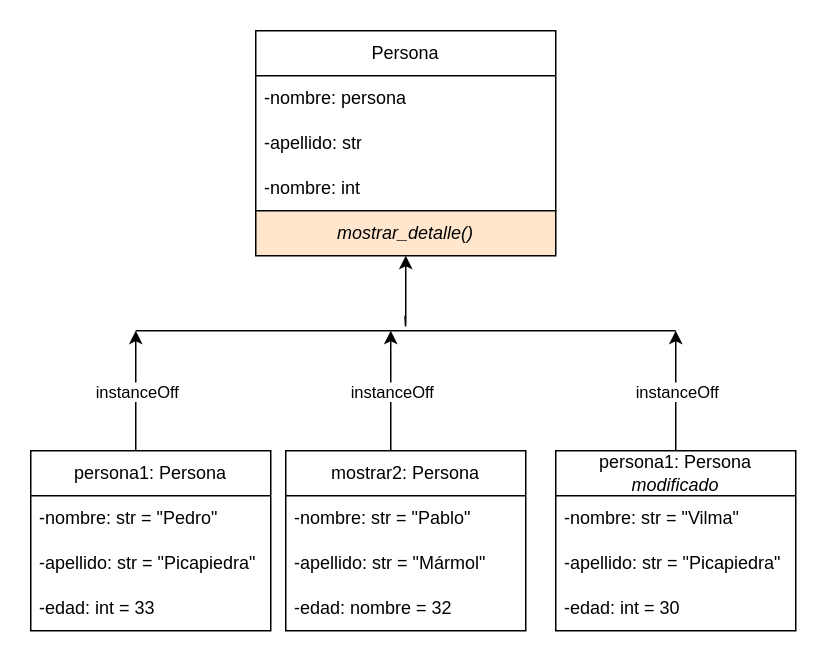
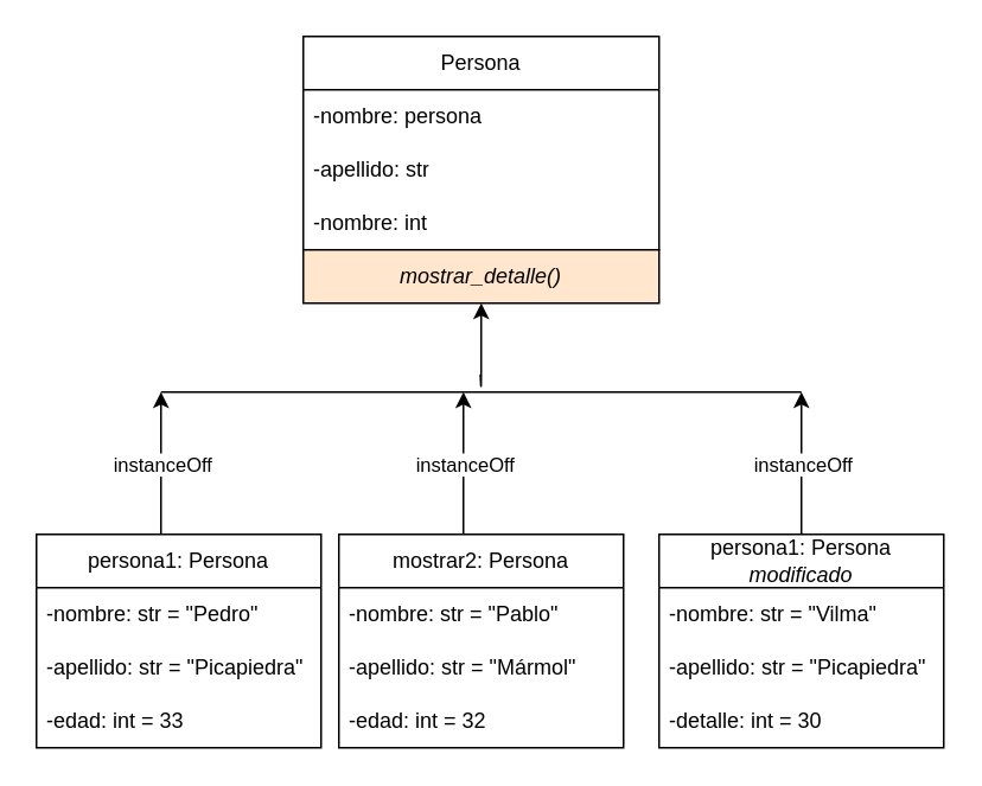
  <mxCell id="0" />
  <mxCell id="1" parent="0" />
  <mxCell id="2" value="Persona" style="swimlane;fontStyle=0;childLayout=stackLayout;horizontal=1;startSize=30;horizontalStack=0;resizeParent=1;resizeParentMax=0;resizeLast=0;collapsible=1;marginBottom=0;whiteSpace=wrap;html=1;" vertex="1" parent="1"><mxGeometry x="170" y="20" width="200" height="120" as="geometry" /></mxCell>
  <mxCell id="3" value="-nombre: persona" style="text;strokeColor=none;fillColor=none;align=left;verticalAlign=middle;spacingLeft=4;spacingRight=4;overflow=hidden;points=[[0,0.5],[1,0.5]];portConstraint=eastwest;rotatable=0;whiteSpace=wrap;html=1;" vertex="1" parent="2"><mxGeometry y="30" width="200" height="30" as="geometry" /></mxCell>
  <mxCell id="4" value="-apellido: str" style="text;strokeColor=none;fillColor=none;align=left;verticalAlign=middle;spacingLeft=4;spacingRight=4;overflow=hidden;points=[[0,0.5],[1,0.5]];portConstraint=eastwest;rotatable=0;whiteSpace=wrap;html=1;" vertex="1" parent="2"><mxGeometry y="60" width="200" height="30" as="geometry" /></mxCell>
  <mxCell id="5" value="-nombre: int" style="text;strokeColor=none;fillColor=none;align=left;verticalAlign=middle;spacingLeft=4;spacingRight=4;overflow=hidden;points=[[0,0.5],[1,0.5]];portConstraint=eastwest;rotatable=0;whiteSpace=wrap;html=1;" vertex="1" parent="2"><mxGeometry y="90" width="200" height="30" as="geometry" /></mxCell>
  <mxCell id="6" value="&lt;i&gt;mostrar_detalle()&lt;/i&gt;" style="rounded=0;whiteSpace=wrap;html=1;fillColor=#ffe6cc;" vertex="1" parent="1"><mxGeometry x="170" y="140" width="200" height="30" as="geometry" /></mxCell>
  <mxCell id="7" value="" style="endArrow=none;html=1;" edge="1" parent="1"><mxGeometry width="50" height="50" relative="1" as="geometry"><mxPoint x="90" y="220" as="sourcePoint" /><mxPoint x="450" y="220" as="targetPoint" /></mxGeometry></mxCell>
  <mxCell id="8" value="" style="endArrow=classic;html=1;entryX=0.5;entryY=1;entryDx=0;entryDy=0;" edge="1" parent="1" target="6"><mxGeometry width="50" height="50" relative="1" as="geometry"><mxPoint x="269.5" y="210" as="sourcePoint" /><mxPoint x="269.5" y="180" as="targetPoint" /><Array as="points"><mxPoint x="270" y="220" /></Array></mxGeometry></mxCell>
  <mxCell id="9" value="" style="endArrow=classic;html=1;" edge="1" parent="1"><mxGeometry relative="1" as="geometry"><mxPoint x="90" y="300" as="sourcePoint" /><mxPoint x="90" y="220" as="targetPoint" /></mxGeometry></mxCell>
  <mxCell id="10" value="instanceOff&lt;br&gt;" style="edgeLabel;resizable=0;html=1;align=center;verticalAlign=middle;" connectable="0" vertex="1" parent="9"><mxGeometry relative="1" as="geometry" /></mxCell>
  <mxCell id="11" value="" style="endArrow=classic;html=1;" edge="1" parent="1"><mxGeometry relative="1" as="geometry"><mxPoint x="450" y="300" as="sourcePoint" /><mxPoint x="450" y="220" as="targetPoint" /></mxGeometry></mxCell>
  <mxCell id="12" value="instanceOff&lt;br&gt;" style="edgeLabel;resizable=0;html=1;align=center;verticalAlign=middle;" connectable="0" vertex="1" parent="11"><mxGeometry relative="1" as="geometry" /></mxCell>
  <mxCell id="13" value="" style="endArrow=classic;html=1;" edge="1" parent="1"><mxGeometry relative="1" as="geometry"><mxPoint x="260" y="300" as="sourcePoint" /><mxPoint x="260" y="220" as="targetPoint" /></mxGeometry></mxCell>
  <mxCell id="14" value="instanceOff&lt;br&gt;" style="edgeLabel;resizable=0;html=1;align=center;verticalAlign=middle;" connectable="0" vertex="1" parent="13"><mxGeometry relative="1" as="geometry" /></mxCell>
  <mxCell id="15" value="persona1: Persona" style="swimlane;fontStyle=0;childLayout=stackLayout;horizontal=1;startSize=30;horizontalStack=0;resizeParent=1;resizeParentMax=0;resizeLast=0;collapsible=1;marginBottom=0;whiteSpace=wrap;html=1;" vertex="1" parent="1"><mxGeometry x="20" y="300" width="160" height="120" as="geometry" /></mxCell>
  <mxCell id="16" value="-nombre: str = &quot;Pedro&quot;" style="text;strokeColor=none;fillColor=none;align=left;verticalAlign=middle;spacingLeft=4;spacingRight=4;overflow=hidden;points=[[0,0.5],[1,0.5]];portConstraint=eastwest;rotatable=0;whiteSpace=wrap;html=1;" vertex="1" parent="15"><mxGeometry y="30" width="160" height="30" as="geometry" /></mxCell>
  <mxCell id="17" value="-apellido: str = &quot;Picapiedra&quot;" style="text;strokeColor=none;fillColor=none;align=left;verticalAlign=middle;spacingLeft=4;spacingRight=4;overflow=hidden;points=[[0,0.5],[1,0.5]];portConstraint=eastwest;rotatable=0;whiteSpace=wrap;html=1;" vertex="1" parent="15"><mxGeometry y="60" width="160" height="30" as="geometry" /></mxCell>
  <mxCell id="18" value="-edad: int = 33" style="text;strokeColor=none;fillColor=none;align=left;verticalAlign=middle;spacingLeft=4;spacingRight=4;overflow=hidden;points=[[0,0.5],[1,0.5]];portConstraint=eastwest;rotatable=0;whiteSpace=wrap;html=1;" vertex="1" parent="15"><mxGeometry y="90" width="160" height="30" as="geometry" /></mxCell>
  <mxCell id="19" value="mostrar2: Persona" style="swimlane;fontStyle=0;childLayout=stackLayout;horizontal=1;startSize=30;horizontalStack=0;resizeParent=1;resizeParentMax=0;resizeLast=0;collapsible=1;marginBottom=0;whiteSpace=wrap;html=1;" vertex="1" parent="1"><mxGeometry x="190" y="300" width="160" height="120" as="geometry" /></mxCell>
  <mxCell id="20" value="-nombre: str = &quot;Pablo&quot;" style="text;strokeColor=none;fillColor=none;align=left;verticalAlign=middle;spacingLeft=4;spacingRight=4;overflow=hidden;points=[[0,0.5],[1,0.5]];portConstraint=eastwest;rotatable=0;whiteSpace=wrap;html=1;" vertex="1" parent="19"><mxGeometry y="30" width="160" height="30" as="geometry" /></mxCell>
  <mxCell id="21" value="-apellido: str = &quot;Mármol&quot;" style="text;strokeColor=none;fillColor=none;align=left;verticalAlign=middle;spacingLeft=4;spacingRight=4;overflow=hidden;points=[[0,0.5],[1,0.5]];portConstraint=eastwest;rotatable=0;whiteSpace=wrap;html=1;" vertex="1" parent="19"><mxGeometry y="60" width="160" height="30" as="geometry" /></mxCell>
- <mxCell id="22" value="-edad: nombre = 32" style="text;strokeColor=none;fillColor=none;align=left;verticalAlign=middle;spacingLeft=4;spacingRight=4;overflow=hidden;points=[[0,0.5],[1,0.5]];portConstraint=eastwest;rotatable=0;whiteSpace=wrap;html=1;" vertex="1" parent="19"><mxGeometry y="90" width="160" height="30" as="geometry" /></mxCell>
+ <mxCell id="22" value="-edad: int = 32" style="text;strokeColor=none;fillColor=none;align=left;verticalAlign=middle;spacingLeft=4;spacingRight=4;overflow=hidden;points=[[0,0.5],[1,0.5]];portConstraint=eastwest;rotatable=0;whiteSpace=wrap;html=1;" vertex="1" parent="19"><mxGeometry y="90" width="160" height="30" as="geometry" /></mxCell>
  <mxCell id="23" value="persona1: Persona&lt;br&gt;&lt;i&gt;modificado&lt;/i&gt;" style="swimlane;fontStyle=0;childLayout=stackLayout;horizontal=1;startSize=30;horizontalStack=0;resizeParent=1;resizeParentMax=0;resizeLast=0;collapsible=1;marginBottom=0;whiteSpace=wrap;html=1;" vertex="1" parent="1"><mxGeometry x="370" y="300" width="160" height="120" as="geometry" /></mxCell>
  <mxCell id="24" value="-nombre: str = &quot;Vilma&quot;" style="text;strokeColor=none;fillColor=none;align=left;verticalAlign=middle;spacingLeft=4;spacingRight=4;overflow=hidden;points=[[0,0.5],[1,0.5]];portConstraint=eastwest;rotatable=0;whiteSpace=wrap;html=1;" vertex="1" parent="23"><mxGeometry y="30" width="160" height="30" as="geometry" /></mxCell>
  <mxCell id="25" value="-apellido: str = &quot;Picapiedra&quot;" style="text;strokeColor=none;fillColor=none;align=left;verticalAlign=middle;spacingLeft=4;spacingRight=4;overflow=hidden;points=[[0,0.5],[1,0.5]];portConstraint=eastwest;rotatable=0;whiteSpace=wrap;html=1;" vertex="1" parent="23"><mxGeometry y="60" width="160" height="30" as="geometry" /></mxCell>
- <mxCell id="26" value="-edad: int = 30" style="text;strokeColor=none;fillColor=none;align=left;verticalAlign=middle;spacingLeft=4;spacingRight=4;overflow=hidden;points=[[0,0.5],[1,0.5]];portConstraint=eastwest;rotatable=0;whiteSpace=wrap;html=1;" vertex="1" parent="23"><mxGeometry y="90" width="160" height="30" as="geometry" /></mxCell>
+ <mxCell id="26" value="-detalle: int = 30" style="text;strokeColor=none;fillColor=none;align=left;verticalAlign=middle;spacingLeft=4;spacingRight=4;overflow=hidden;points=[[0,0.5],[1,0.5]];portConstraint=eastwest;rotatable=0;whiteSpace=wrap;html=1;" vertex="1" parent="23"><mxGeometry y="90" width="160" height="30" as="geometry" /></mxCell>
